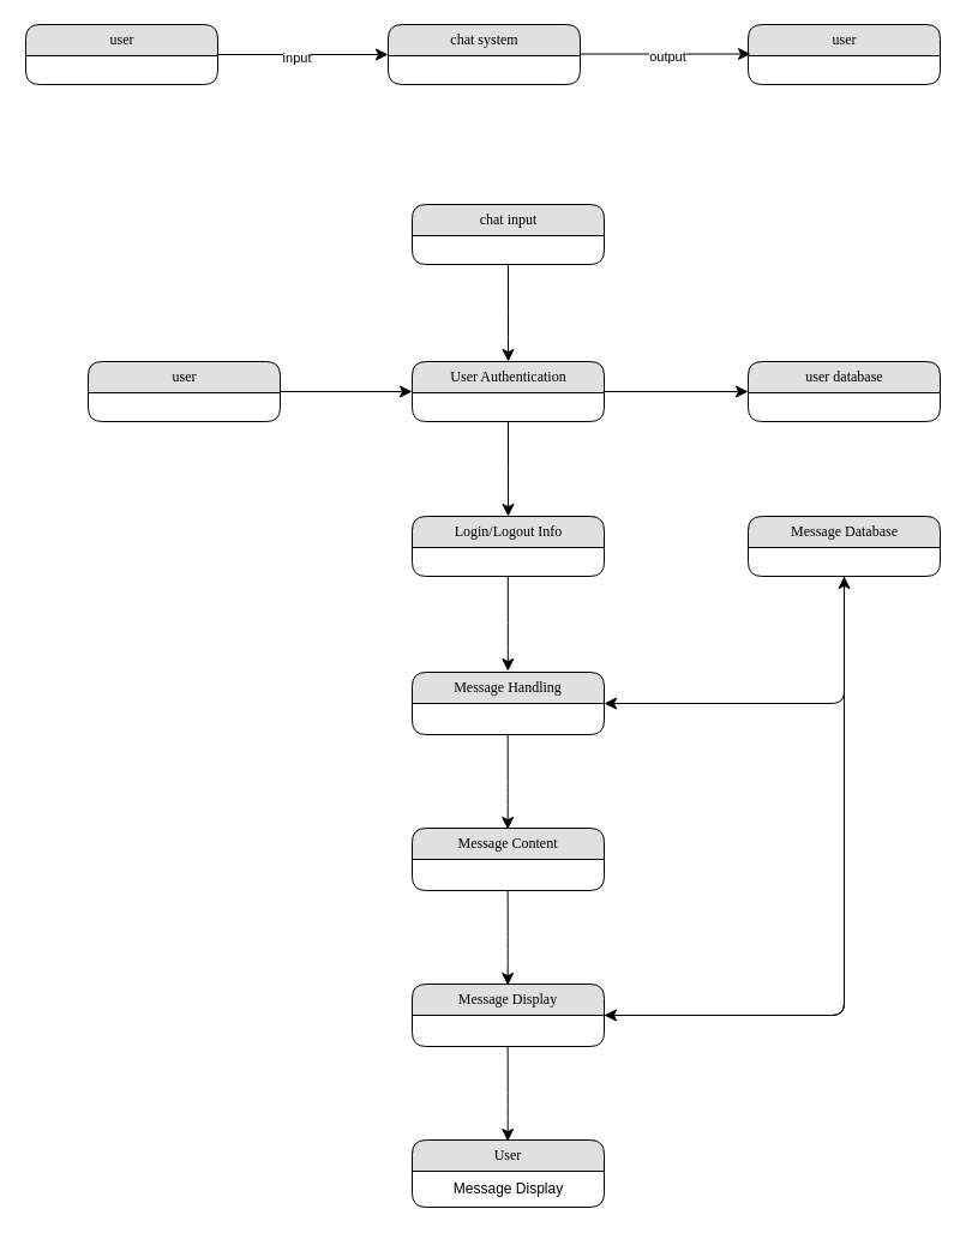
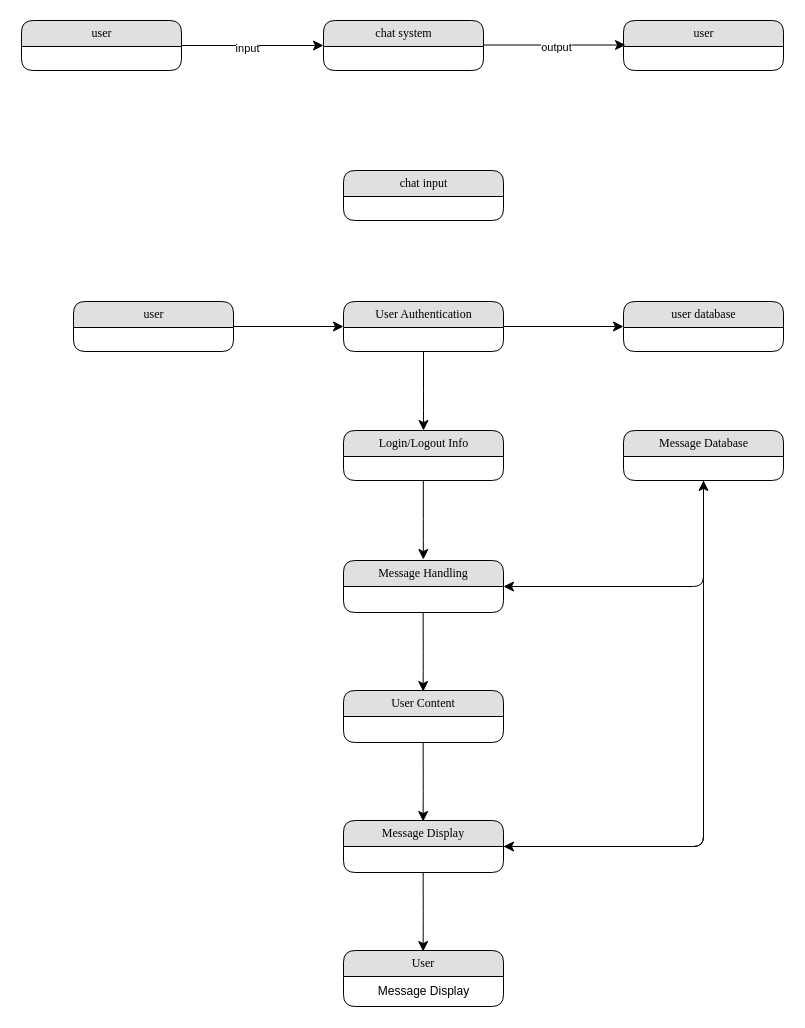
  <mxCell id="0" />
  <mxCell id="1" parent="0" />
  <mxCell id="2" value="User Authentication" style="swimlane;html=1;fontStyle=0;childLayout=stackLayout;horizontal=1;startSize=26;fillColor=#e0e0e0;horizontalStack=0;resizeParent=1;resizeLast=0;collapsible=1;marginBottom=0;swimlaneFillColor=#ffffff;align=center;rounded=1;shadow=0;comic=0;labelBackgroundColor=none;strokeWidth=1;fontFamily=Verdana;fontSize=12" parent="1" vertex="1"><mxGeometry x="343" y="301" width="160" height="50" as="geometry" /></mxCell>
  <mxCell id="3" style="edgeStyle=orthogonalEdgeStyle;html=1;labelBackgroundColor=none;startFill=0;startSize=8;endFill=1;endSize=8;fontFamily=Verdana;fontSize=12;exitX=0.5;exitY=1;exitDx=0;exitDy=0;entryX=0.5;entryY=0;entryDx=0;entryDy=0;" parent="1" source="2" edge="1"><mxGeometry relative="1" as="geometry"><mxPoint x="423" y="410" as="sourcePoint" /><mxPoint x="423" y="430" as="targetPoint" /><Array as="points"><mxPoint x="423" y="400" /><mxPoint x="423" y="400" /></Array></mxGeometry></mxCell>
  <mxCell id="4" style="edgeStyle=orthogonalEdgeStyle;html=1;labelBackgroundColor=none;startFill=0;startSize=8;endFill=1;endSize=8;fontFamily=Verdana;fontSize=12;entryX=1;entryY=0.5;entryDx=0;entryDy=0;exitX=0.5;exitY=1;exitDx=0;exitDy=0;" parent="1" source="19" edge="1" target="20"><mxGeometry relative="1" as="geometry"><mxPoint x="101" y="510" as="sourcePoint" /><mxPoint x="100.99" y="559" as="targetPoint" /><Array as="points" /></mxGeometry></mxCell>
  <mxCell id="5" value="chat input" style="swimlane;html=1;fontStyle=0;childLayout=stackLayout;horizontal=1;startSize=26;fillColor=#e0e0e0;horizontalStack=0;resizeParent=1;resizeLast=0;collapsible=1;marginBottom=0;swimlaneFillColor=#ffffff;align=center;rounded=1;shadow=0;comic=0;labelBackgroundColor=none;strokeWidth=1;fontFamily=Verdana;fontSize=12" parent="1" vertex="1"><mxGeometry x="343" y="170" width="160" height="50" as="geometry" /></mxCell>
- <mxCell id="6" style="edgeStyle=orthogonalEdgeStyle;html=1;labelBackgroundColor=none;startFill=0;startSize=8;endFill=1;endSize=8;fontFamily=Verdana;fontSize=12;exitX=0.5;exitY=1;exitDx=0;exitDy=0;entryX=0.5;entryY=0;entryDx=0;entryDy=0;" parent="1" source="5" target="2" edge="1"><mxGeometry relative="1" as="geometry"><mxPoint x="433" y="391" as="sourcePoint" /><mxPoint x="433" y="440" as="targetPoint" /><Array as="points"><mxPoint x="423" y="270" /><mxPoint x="423" y="270" /></Array></mxGeometry></mxCell>
  <mxCell id="7" value="user" style="swimlane;html=1;fontStyle=0;childLayout=stackLayout;horizontal=1;startSize=26;fillColor=#e0e0e0;horizontalStack=0;resizeParent=1;resizeLast=0;collapsible=1;marginBottom=0;swimlaneFillColor=#ffffff;align=center;rounded=1;shadow=0;comic=0;labelBackgroundColor=none;strokeWidth=1;fontFamily=Verdana;fontSize=12" vertex="1" parent="1"><mxGeometry x="20.99" y="20" width="160" height="50" as="geometry" /></mxCell>
  <mxCell id="8" value="chat system" style="swimlane;html=1;fontStyle=0;childLayout=stackLayout;horizontal=1;startSize=26;fillColor=#e0e0e0;horizontalStack=0;resizeParent=1;resizeLast=0;collapsible=1;marginBottom=0;swimlaneFillColor=#ffffff;align=center;rounded=1;shadow=0;comic=0;labelBackgroundColor=none;strokeWidth=1;fontFamily=Verdana;fontSize=12" vertex="1" parent="1"><mxGeometry x="323" y="20" width="160" height="50" as="geometry" /></mxCell>
  <mxCell id="9" value="user" style="swimlane;html=1;fontStyle=0;childLayout=stackLayout;horizontal=1;startSize=26;fillColor=#e0e0e0;horizontalStack=0;resizeParent=1;resizeLast=0;collapsible=1;marginBottom=0;swimlaneFillColor=#ffffff;align=center;rounded=1;shadow=0;comic=0;labelBackgroundColor=none;strokeWidth=1;fontFamily=Verdana;fontSize=12" vertex="1" parent="1"><mxGeometry x="623" y="20" width="160" height="50" as="geometry" /></mxCell>
  <mxCell id="10" style="edgeStyle=orthogonalEdgeStyle;html=1;labelBackgroundColor=none;startFill=0;startSize=8;endFill=1;endSize=8;fontFamily=Verdana;fontSize=12;exitX=1;exitY=0.5;exitDx=0;exitDy=0;entryX=0;entryY=0.5;entryDx=0;entryDy=0;" edge="1" parent="1" source="7" target="8"><mxGeometry relative="1" as="geometry"><mxPoint x="111" y="520" as="sourcePoint" /><mxPoint x="110.99" y="569" as="targetPoint" /><Array as="points" /></mxGeometry></mxCell>
  <mxCell id="11" value="input" style="edgeLabel;html=1;align=center;verticalAlign=middle;resizable=0;points=[];" vertex="1" connectable="0" parent="10"><mxGeometry x="-0.066" y="-2" relative="1" as="geometry"><mxPoint as="offset" /></mxGeometry></mxCell>
  <mxCell id="12" style="edgeStyle=orthogonalEdgeStyle;html=1;labelBackgroundColor=none;startFill=0;startSize=8;endFill=1;endSize=8;fontFamily=Verdana;fontSize=12;exitX=1;exitY=0.5;exitDx=0;exitDy=0;entryX=0;entryY=0.5;entryDx=0;entryDy=0;" edge="1" parent="1"><mxGeometry relative="1" as="geometry"><mxPoint x="483" y="44.5" as="sourcePoint" /><mxPoint x="625" y="44.5" as="targetPoint" /><Array as="points" /></mxGeometry></mxCell>
  <mxCell id="13" value="output" style="edgeLabel;html=1;align=center;verticalAlign=middle;resizable=0;points=[];" vertex="1" connectable="0" parent="12"><mxGeometry x="0.019" y="-2" relative="1" as="geometry"><mxPoint as="offset" /></mxGeometry></mxCell>
  <mxCell id="14" value="user" style="swimlane;html=1;fontStyle=0;childLayout=stackLayout;horizontal=1;startSize=26;fillColor=#e0e0e0;horizontalStack=0;resizeParent=1;resizeLast=0;collapsible=1;marginBottom=0;swimlaneFillColor=#ffffff;align=center;rounded=1;shadow=0;comic=0;labelBackgroundColor=none;strokeWidth=1;fontFamily=Verdana;fontSize=12" vertex="1" parent="1"><mxGeometry x="73" y="301" width="160" height="50" as="geometry" /></mxCell>
  <mxCell id="15" style="edgeStyle=orthogonalEdgeStyle;html=1;labelBackgroundColor=none;startFill=0;startSize=8;endFill=1;endSize=8;fontFamily=Verdana;fontSize=12;exitX=1;exitY=0.5;exitDx=0;exitDy=0;entryX=0;entryY=0.5;entryDx=0;entryDy=0;" edge="1" parent="1" source="14" target="2"><mxGeometry relative="1" as="geometry"><mxPoint x="111" y="520" as="sourcePoint" /><mxPoint x="110.99" y="569" as="targetPoint" /><Array as="points" /></mxGeometry></mxCell>
  <mxCell id="16" value="user database" style="swimlane;html=1;fontStyle=0;childLayout=stackLayout;horizontal=1;startSize=26;fillColor=#e0e0e0;horizontalStack=0;resizeParent=1;resizeLast=0;collapsible=1;marginBottom=0;swimlaneFillColor=#ffffff;align=center;rounded=1;shadow=0;comic=0;labelBackgroundColor=none;strokeWidth=1;fontFamily=Verdana;fontSize=12" vertex="1" parent="1"><mxGeometry x="623" y="301" width="160" height="50" as="geometry" /></mxCell>
  <mxCell id="17" style="edgeStyle=orthogonalEdgeStyle;html=1;labelBackgroundColor=none;startFill=0;startSize=8;endFill=1;endSize=8;fontFamily=Verdana;fontSize=12;exitX=1;exitY=0.5;exitDx=0;exitDy=0;entryX=0;entryY=0.5;entryDx=0;entryDy=0;" edge="1" parent="1" source="2" target="16"><mxGeometry relative="1" as="geometry"><mxPoint x="243" y="336" as="sourcePoint" /><mxPoint x="353" y="336" as="targetPoint" /><Array as="points" /></mxGeometry></mxCell>
  <mxCell id="18" value="Login/Logout Info" style="swimlane;html=1;fontStyle=0;childLayout=stackLayout;horizontal=1;startSize=26;fillColor=#e0e0e0;horizontalStack=0;resizeParent=1;resizeLast=0;collapsible=1;marginBottom=0;swimlaneFillColor=#ffffff;align=center;rounded=1;shadow=0;comic=0;labelBackgroundColor=none;strokeWidth=1;fontFamily=Verdana;fontSize=12" vertex="1" parent="1"><mxGeometry x="343" y="430" width="160" height="50" as="geometry" /></mxCell>
  <mxCell id="19" value="Message Database" style="swimlane;html=1;fontStyle=0;childLayout=stackLayout;horizontal=1;startSize=26;fillColor=#e0e0e0;horizontalStack=0;resizeParent=1;resizeLast=0;collapsible=1;marginBottom=0;swimlaneFillColor=#ffffff;align=center;rounded=1;shadow=0;comic=0;labelBackgroundColor=none;strokeWidth=1;fontFamily=Verdana;fontSize=12" vertex="1" parent="1"><mxGeometry x="623" y="430" width="160" height="50" as="geometry" /></mxCell>
  <mxCell id="20" value="Message Handling" style="swimlane;html=1;fontStyle=0;childLayout=stackLayout;horizontal=1;startSize=26;fillColor=#e0e0e0;horizontalStack=0;resizeParent=1;resizeLast=0;collapsible=1;marginBottom=0;swimlaneFillColor=#ffffff;align=center;rounded=1;shadow=0;comic=0;labelBackgroundColor=none;strokeWidth=1;fontFamily=Verdana;fontSize=12;whiteSpace=wrap;" vertex="1" parent="1"><mxGeometry x="343" y="560" width="160" height="52" as="geometry" /></mxCell>
  <mxCell id="21" style="edgeStyle=orthogonalEdgeStyle;html=1;labelBackgroundColor=none;startFill=0;startSize=8;endFill=1;endSize=8;fontFamily=Verdana;fontSize=12;exitX=0.5;exitY=1;exitDx=0;exitDy=0;entryX=0.5;entryY=0;entryDx=0;entryDy=0;" edge="1" parent="1"><mxGeometry relative="1" as="geometry"><mxPoint x="422.8" y="480" as="sourcePoint" /><mxPoint x="422.8" y="559" as="targetPoint" /><Array as="points"><mxPoint x="422.8" y="529" /><mxPoint x="422.8" y="529" /></Array></mxGeometry></mxCell>
  <mxCell id="22" style="edgeStyle=orthogonalEdgeStyle;html=1;labelBackgroundColor=none;startFill=0;startSize=8;endFill=1;endSize=8;fontFamily=Verdana;fontSize=12;exitX=0.5;exitY=1;exitDx=0;exitDy=0;entryX=0.5;entryY=0;entryDx=0;entryDy=0;" edge="1" parent="1"><mxGeometry relative="1" as="geometry"><mxPoint x="422.66" y="612" as="sourcePoint" /><mxPoint x="422.66" y="691" as="targetPoint" /><Array as="points"><mxPoint x="422.66" y="661" /><mxPoint x="422.66" y="661" /></Array></mxGeometry></mxCell>
- <mxCell id="23" value="Message Content" style="swimlane;html=1;fontStyle=0;childLayout=stackLayout;horizontal=1;startSize=26;fillColor=#e0e0e0;horizontalStack=0;resizeParent=1;resizeLast=0;collapsible=1;marginBottom=0;swimlaneFillColor=#ffffff;align=center;rounded=1;shadow=0;comic=0;labelBackgroundColor=none;strokeWidth=1;fontFamily=Verdana;fontSize=12;whiteSpace=wrap;" vertex="1" parent="1"><mxGeometry x="343" y="690" width="160" height="52" as="geometry" /></mxCell>
+ <mxCell id="23" value="User Content" style="swimlane;html=1;fontStyle=0;childLayout=stackLayout;horizontal=1;startSize=26;fillColor=#e0e0e0;horizontalStack=0;resizeParent=1;resizeLast=0;collapsible=1;marginBottom=0;swimlaneFillColor=#ffffff;align=center;rounded=1;shadow=0;comic=0;labelBackgroundColor=none;strokeWidth=1;fontFamily=Verdana;fontSize=12;whiteSpace=wrap;" vertex="1" parent="1"><mxGeometry x="343" y="690" width="160" height="52" as="geometry" /></mxCell>
  <mxCell id="24" value="Message Display" style="swimlane;html=1;fontStyle=0;childLayout=stackLayout;horizontal=1;startSize=26;fillColor=#e0e0e0;horizontalStack=0;resizeParent=1;resizeLast=0;collapsible=1;marginBottom=0;swimlaneFillColor=#ffffff;align=center;rounded=1;shadow=0;comic=0;labelBackgroundColor=none;strokeWidth=1;fontFamily=Verdana;fontSize=12;whiteSpace=wrap;" vertex="1" parent="1"><mxGeometry x="343" y="820" width="160" height="52" as="geometry" /></mxCell>
  <mxCell id="25" style="edgeStyle=orthogonalEdgeStyle;html=1;labelBackgroundColor=none;startFill=0;startSize=8;endFill=1;endSize=8;fontFamily=Verdana;fontSize=12;exitX=0.5;exitY=1;exitDx=0;exitDy=0;entryX=0.5;entryY=0;entryDx=0;entryDy=0;" edge="1" parent="1"><mxGeometry relative="1" as="geometry"><mxPoint x="422.66" y="742" as="sourcePoint" /><mxPoint x="422.66" y="821" as="targetPoint" /><Array as="points"><mxPoint x="422.66" y="791" /><mxPoint x="422.66" y="791" /></Array></mxGeometry></mxCell>
  <mxCell id="26" value="User" style="swimlane;html=1;fontStyle=0;childLayout=stackLayout;horizontal=1;startSize=26;fillColor=#e0e0e0;horizontalStack=0;resizeParent=1;resizeLast=0;collapsible=1;marginBottom=0;swimlaneFillColor=#ffffff;align=center;rounded=1;shadow=0;comic=0;labelBackgroundColor=none;strokeWidth=1;fontFamily=Verdana;fontSize=12;whiteSpace=wrap;" vertex="1" parent="1"><mxGeometry x="343" y="950" width="160" height="56" as="geometry" /></mxCell>
  <mxCell id="27" value="Message Display" style="text;html=1;align=center;verticalAlign=middle;resizable=0;points=[];autosize=1;strokeColor=none;fillColor=none;" vertex="1" parent="26"><mxGeometry y="26" width="160" height="30" as="geometry" /></mxCell>
  <mxCell id="28" style="edgeStyle=orthogonalEdgeStyle;html=1;labelBackgroundColor=none;startFill=0;startSize=8;endFill=1;endSize=8;fontFamily=Verdana;fontSize=12;exitX=0.5;exitY=1;exitDx=0;exitDy=0;entryX=0.5;entryY=0;entryDx=0;entryDy=0;" edge="1" parent="1"><mxGeometry relative="1" as="geometry"><mxPoint x="422.66" y="872" as="sourcePoint" /><mxPoint x="422.66" y="951" as="targetPoint" /><Array as="points"><mxPoint x="422.66" y="921" /><mxPoint x="422.66" y="921" /></Array></mxGeometry></mxCell>
  <mxCell id="29" style="edgeStyle=orthogonalEdgeStyle;html=1;labelBackgroundColor=none;startFill=0;startSize=8;endFill=1;endSize=8;fontFamily=Verdana;fontSize=12;entryX=0.5;entryY=1;entryDx=0;entryDy=0;exitX=1;exitY=0.5;exitDx=0;exitDy=0;" edge="1" parent="1" source="24" target="19"><mxGeometry relative="1" as="geometry"><mxPoint x="753" y="640" as="sourcePoint" /><mxPoint x="553" y="746" as="targetPoint" /><Array as="points"><mxPoint x="703" y="846" /></Array></mxGeometry></mxCell>
  <mxCell id="30" style="edgeStyle=orthogonalEdgeStyle;html=1;labelBackgroundColor=none;startFill=0;startSize=8;endFill=1;endSize=8;fontFamily=Verdana;fontSize=12;exitX=0.5;exitY=1;exitDx=0;exitDy=0;entryX=1;entryY=0.5;entryDx=0;entryDy=0;" edge="1" parent="1" source="19" target="24"><mxGeometry relative="1" as="geometry"><mxPoint x="432.8" y="490" as="sourcePoint" /><mxPoint x="503" y="850" as="targetPoint" /><Array as="points"><mxPoint x="703" y="846" /></Array></mxGeometry></mxCell>
